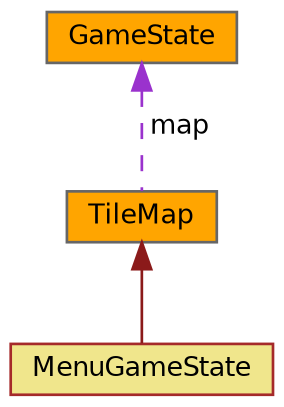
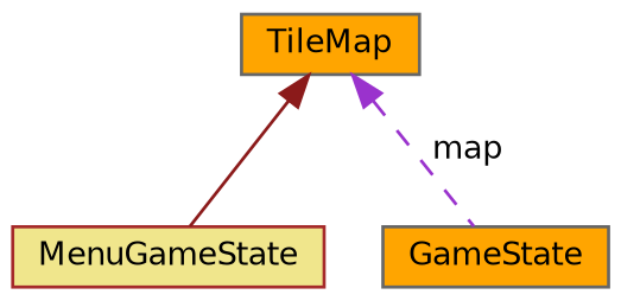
  digraph {
    node [color=gray40 fillcolor=orange fontname=Helvetica fontsize=10 shape=record style=filled]
    edge [dir=back fontname=Helvetica fontsize=10 labelfontname=Helvetica labelfontsize=10]
    n1 [color=brown fillcolor=khaki fontcolor=black height=0.2 label=MenuGameState width=0.4]
    n2 [height=0.2 label=GameState width=0.4]
    n3 [height=0.2 label=TileMap width=0.4]
    n3 -> n1 [color=firebrick4 style=solid]
-   n2 -> n3 [color=darkorchid3 label=" map" style=dashed]
+   n3 -> n2 [color=darkorchid3 label=" map" style=dashed]
  }
